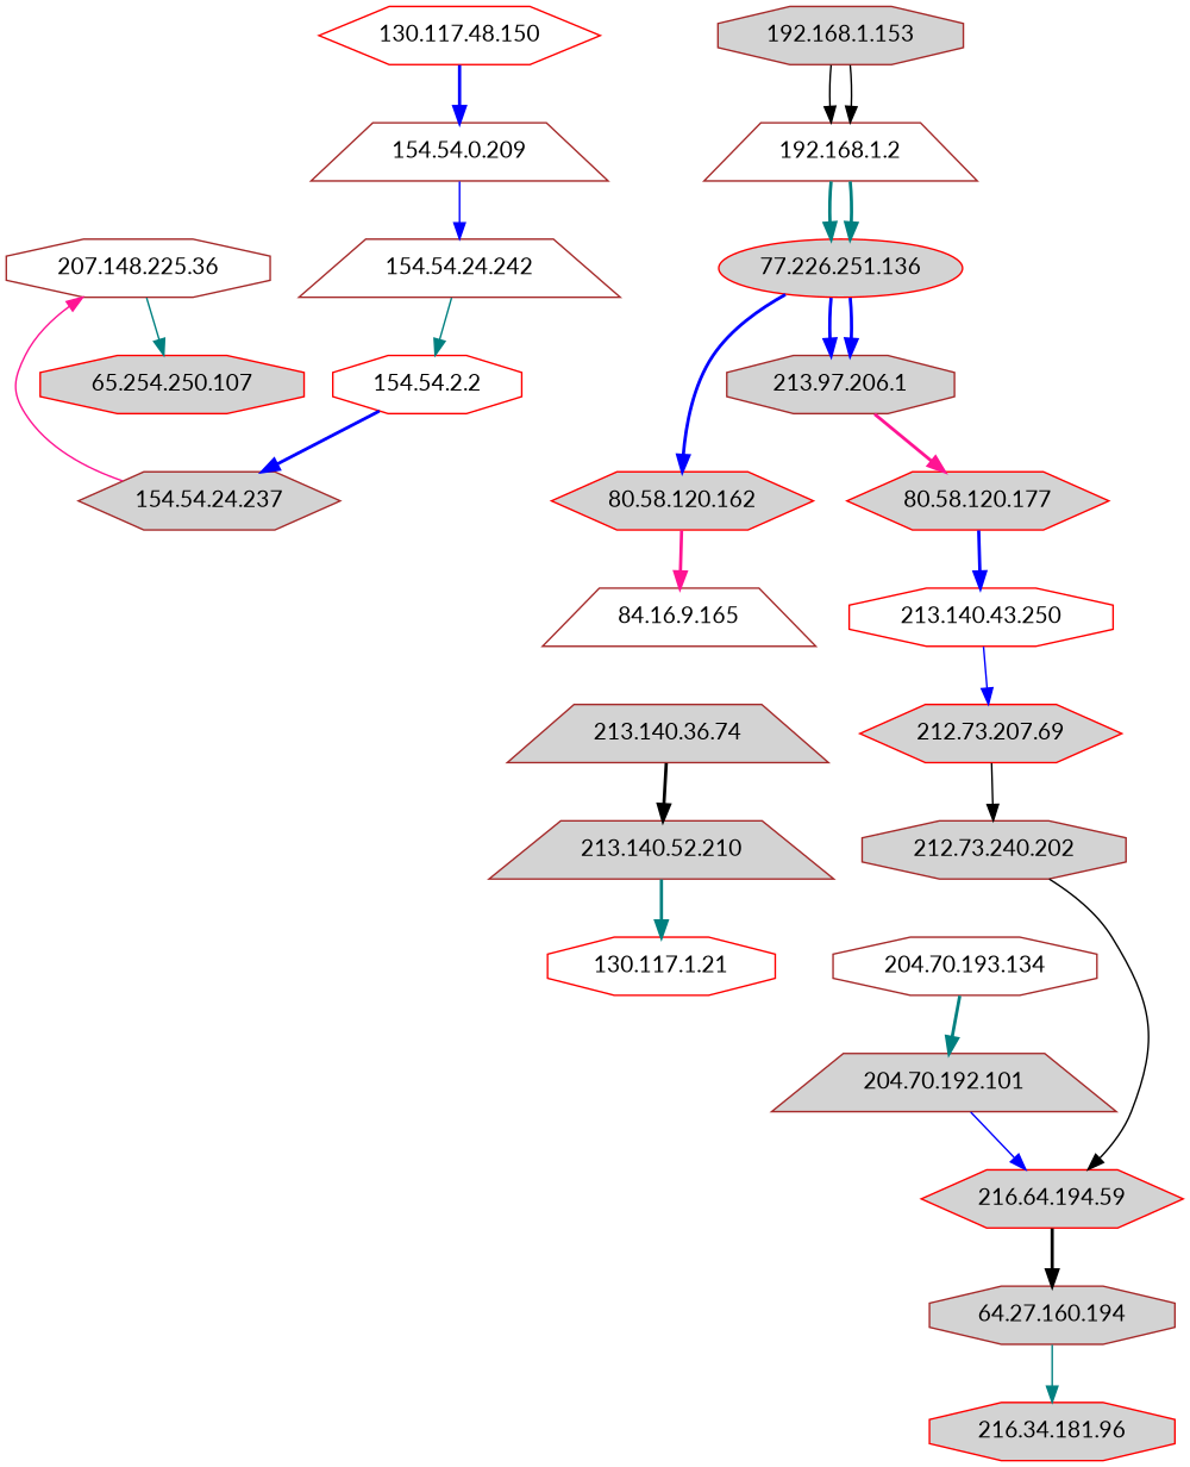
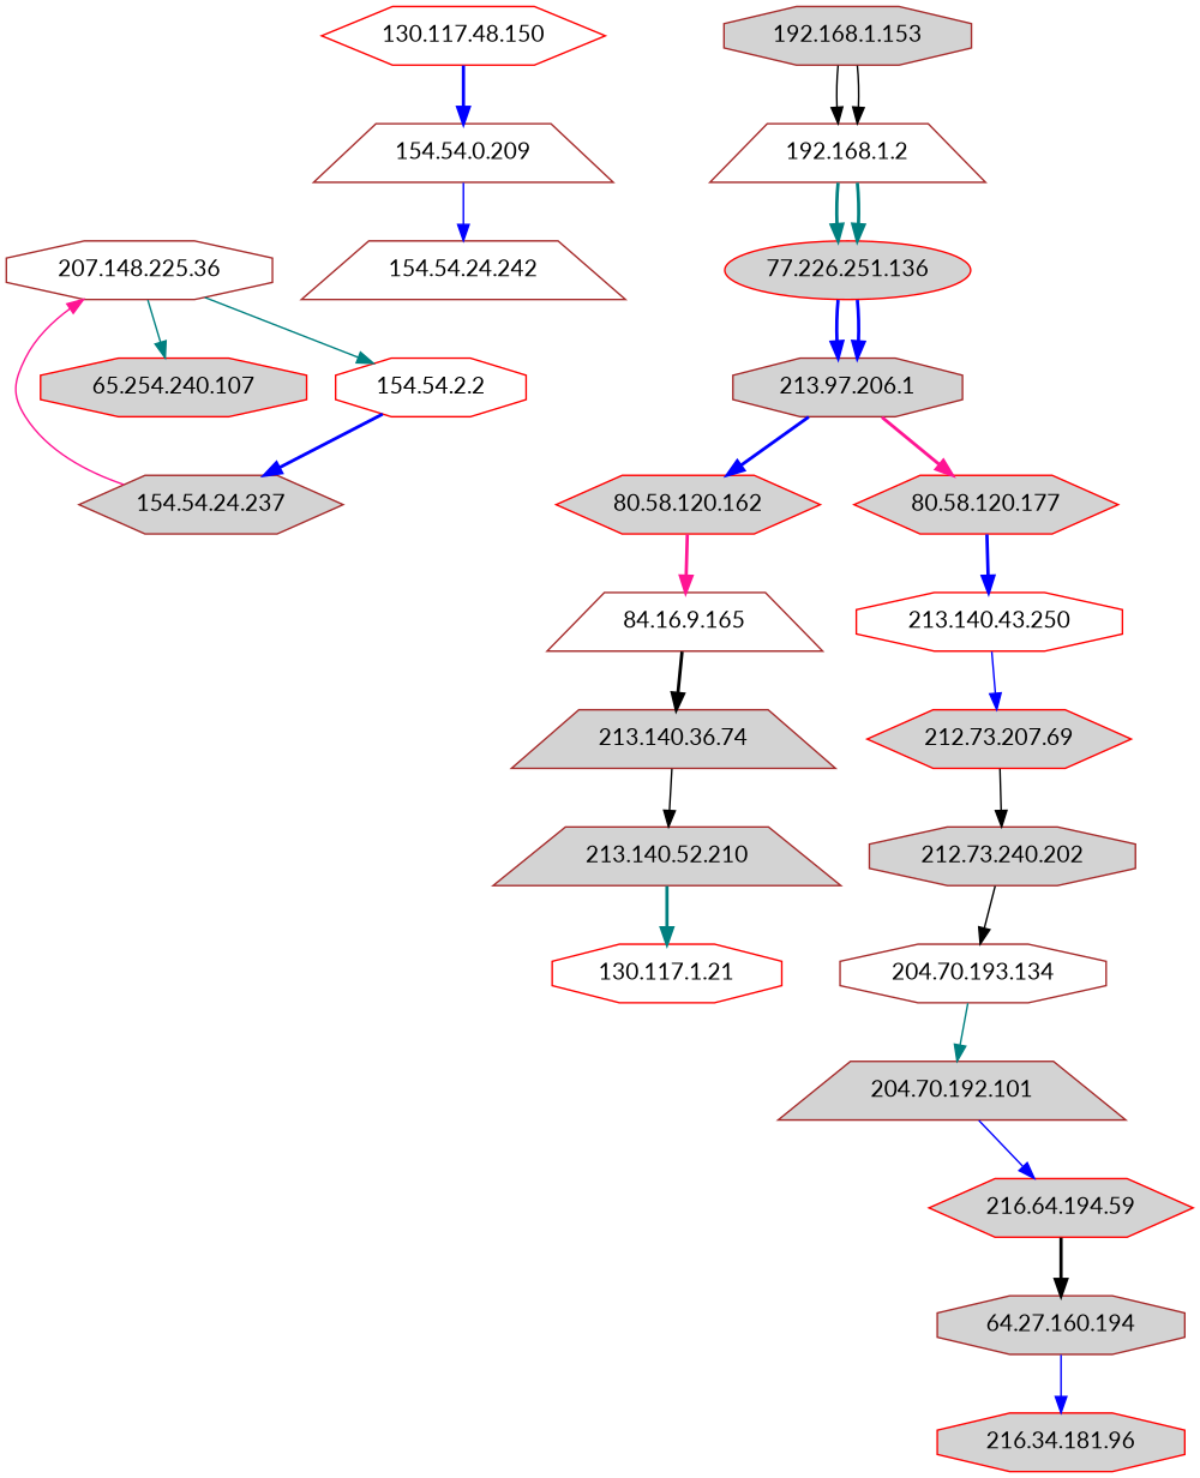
  digraph {
    fontname=Lato
    node [color=brown fillcolor=lightgrey fontname=Lato shape=octagon style="solid,filled"]
    edge [color=blue fontname=Lato style=bold]
-   n1 [color=red label="65.254.250.107" style=filled]
+   n1 [color=red label="65.254.240.107" style=filled]
    n2 [color=red label="216.34.181.96" style=filled]
    "192.168.1.2" [fillcolor=white shape=trapezium]
    "192.168.1.153"
    "77.226.251.136" [color=red shape=ellipse]
    "213.97.206.1"
    "80.58.120.162" [color=red shape=hexagon]
    "80.58.120.177" [color=red shape=hexagon]
    "84.16.9.165" [fillcolor=white shape=trapezium]
    "213.140.43.250" [color=red fillcolor=white]
    "213.140.36.74" [shape=trapezium]
    "213.140.52.210" [shape=trapezium]
    "130.117.1.21" [color=red fillcolor=white]
    "130.117.48.150" [color=red fillcolor=white shape=hexagon]
    "154.54.0.209" [fillcolor=white shape=trapezium]
    "154.54.24.242" [fillcolor=white shape=trapezium]
    "154.54.2.2" [color=red fillcolor=white]
    "154.54.24.237" [shape=hexagon]
    "207.148.225.36" [fillcolor=white]
    "212.73.207.69" [color=red shape=hexagon]
    "212.73.240.202"
    "204.70.193.134" [fillcolor=white]
    "204.70.192.101" [shape=trapezium]
    "216.64.194.59" [color=red shape=hexagon]
    "64.27.160.194"
    "192.168.1.2" -> "77.226.251.136" [color=teal]
    "192.168.1.2" -> "77.226.251.136" [color=teal]
    "192.168.1.153" -> "192.168.1.2" [color=black style=solid]
    "192.168.1.153" -> "192.168.1.2" [color=black style=solid]
    "77.226.251.136" -> "213.97.206.1"
    "77.226.251.136" -> "213.97.206.1"
-   "77.226.251.136" -> "80.58.120.162"
+   "213.97.206.1" -> "80.58.120.162"
    "213.97.206.1" -> "80.58.120.177" [color=deeppink]
    "80.58.120.162" -> "84.16.9.165" [color=deeppink]
    "80.58.120.177" -> "213.140.43.250"
+   "84.16.9.165" -> "213.140.36.74" [color=black]
    "213.140.43.250" -> "212.73.207.69" [style=solid]
-   "213.140.36.74" -> "213.140.52.210" [color=black]
+   "213.140.36.74" -> "213.140.52.210" [color=black style=solid]
    "213.140.52.210" -> "130.117.1.21" [color=teal]
    "130.117.48.150" -> "154.54.0.209"
    "154.54.0.209" -> "154.54.24.242" [style=solid]
-   "154.54.24.242" -> "154.54.2.2" [color=teal style=solid]
+   "207.148.225.36" -> "154.54.2.2" [color=teal style=solid]
    "154.54.2.2" -> "154.54.24.237"
    "154.54.24.237" -> "207.148.225.36" [color=deeppink style=solid]
    "207.148.225.36" -> n1 [color=teal style=solid]
    "212.73.207.69" -> "212.73.240.202" [color=black style=solid]
-   "212.73.240.202" -> "216.64.194.59" [color=black style=solid]
-   "204.70.193.134" -> "204.70.192.101" [color=teal]
+   "212.73.240.202" -> "204.70.193.134" [color=black style=solid]
+   "204.70.193.134" -> "204.70.192.101" [color=teal style=solid]
    "204.70.192.101" -> "216.64.194.59" [style=solid]
    "216.64.194.59" -> "64.27.160.194" [color=black]
-   "64.27.160.194" -> n2 [color=teal style=solid]
+   "64.27.160.194" -> n2 [style=solid]
  }
